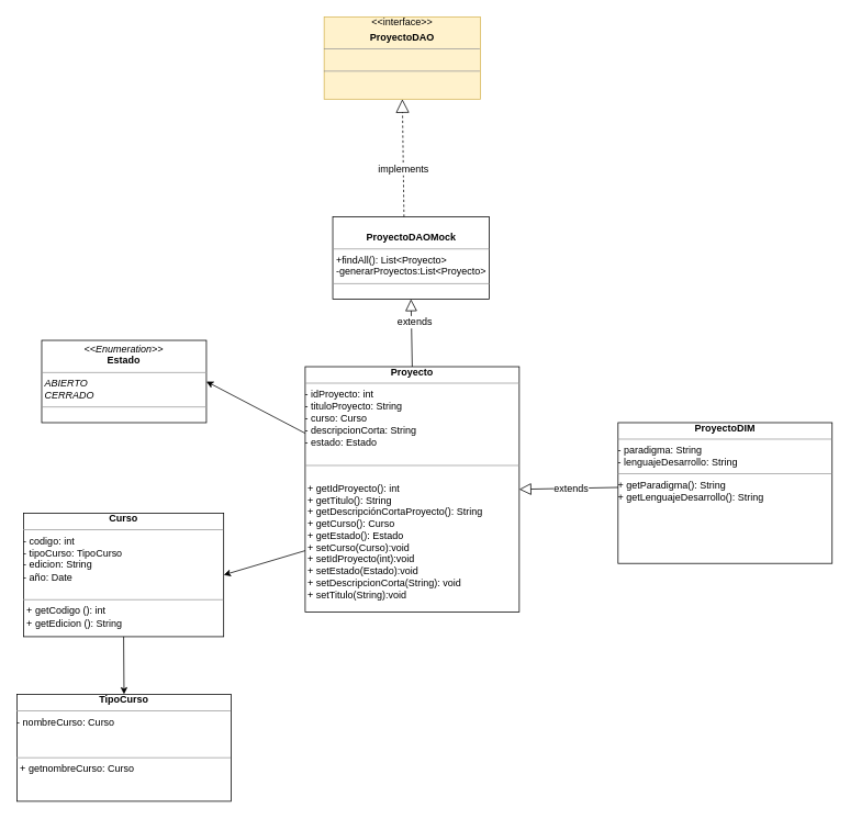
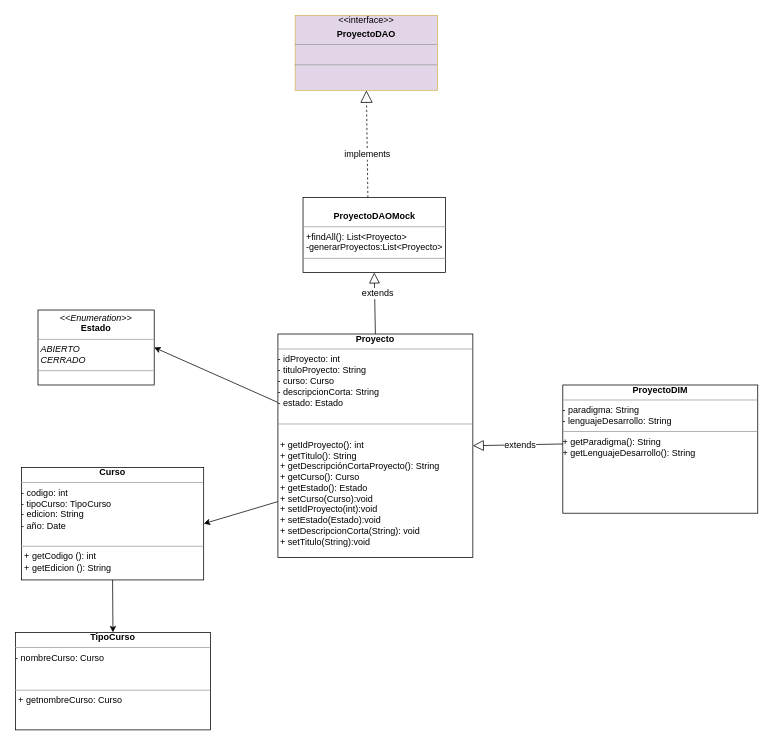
  <mxCell id="0" />
  <mxCell id="1" parent="0" />
  <mxCell id="2" value="" style="rounded=0;orthogonalLoop=1;jettySize=auto;html=1;entryX=1;entryY=0.5;entryDx=0;entryDy=0;" edge="1" parent="1" source="3" target="11"><mxGeometry relative="1" as="geometry"><mxPoint x="290" y="564.5" as="targetPoint" /></mxGeometry></mxCell>
  <mxCell id="3" value="&lt;div align=&quot;center&quot;&gt;&lt;b&gt;Proyecto&lt;/b&gt;&lt;/div&gt;&lt;hr size=&quot;1&quot;&gt;&lt;div&gt;- idProyecto: int&lt;/div&gt;&lt;div&gt;- tituloProyecto: String&lt;/div&gt;&lt;div&gt;- curso: Curso&lt;/div&gt;&lt;div&gt;- descripcionCorta: String&lt;br&gt;&lt;/div&gt;- estado: Estado&amp;nbsp;&lt;div&gt;&lt;br&gt;&lt;/div&gt;&lt;hr size=&quot;1&quot;&gt;&lt;p style=&quot;margin: 0px 0px 0px 4px&quot;&gt;&lt;br&gt;&lt;/p&gt;&lt;div&gt;&amp;nbsp;+ getIdProyecto(): int&lt;/div&gt;&lt;div&gt;&amp;nbsp;+ getTitulo(): String&lt;/div&gt;&lt;div&gt;&amp;nbsp;+ getDescripciónCortaProyecto(): String&lt;/div&gt;&amp;nbsp;+ getCurso(): Curso&lt;div&gt;&amp;nbsp;+ getEstado(): Estado &lt;br&gt;&lt;/div&gt;&lt;div&gt;&amp;nbsp;+ setCurso(Curso):void&lt;/div&gt;&lt;div&gt;&amp;nbsp;+ setIdProyecto(int):void&lt;/div&gt;&lt;div&gt;&amp;nbsp;+ setEstado(Estado):void&lt;/div&gt;&lt;div&gt;&amp;nbsp;+ setDescripcionCorta(String): void&lt;br&gt;&lt;/div&gt;&lt;div&gt;&amp;nbsp;+ setTitulo(String):void&lt;br&gt;&lt;/div&gt;&lt;br&gt;&lt;p&gt;&lt;br&gt;&lt;/p&gt;" style="verticalAlign=top;align=left;overflow=fill;fontSize=12;fontFamily=Helvetica;html=1;" parent="1" vertex="1"><mxGeometry x="370" y="445" width="260" height="298" as="geometry" /></mxCell>
  <mxCell id="4" value="" style="endArrow=block;html=1;endFill=0;strokeWidth=1;endSize=14;dashed=1;rounded=0;entryX=0.5;entryY=1;entryDx=0;entryDy=0;exitX=0.438;exitY=0.022;exitDx=0;exitDy=0;exitPerimeter=0;" parent="1" edge="1"><mxGeometry width="50" height="50" relative="1" as="geometry"><mxPoint x="490" y="263" as="sourcePoint" /><mxPoint x="488" y="120" as="targetPoint" /><Array as="points" /></mxGeometry></mxCell>
  <mxCell id="5" value="implements" style="text;html=1;resizable=0;points=[];align=center;verticalAlign=middle;labelBackgroundColor=#ffffff;" vertex="1" connectable="0" parent="4"><mxGeometry x="-0.175" y="1" relative="1" as="geometry"><mxPoint as="offset" /></mxGeometry></mxCell>
  <mxCell id="6" value="&lt;div align=&quot;center&quot;&gt;&lt;b&gt;ProyectoDIM&lt;/b&gt;&lt;/div&gt;&lt;hr size=&quot;1&quot;&gt;&lt;div&gt;- paradigma: String&lt;/div&gt;- lenguajeDesarrollo: String&lt;br&gt;&lt;hr size=&quot;1&quot;&gt;&lt;div&gt;+ getParadigma(): String&lt;br&gt;&lt;div&gt;+ getLenguajeDesarrollo(): String&lt;/div&gt;&lt;br&gt;&lt;/div&gt;&lt;p&gt;&lt;br&gt;&lt;/p&gt;" style="verticalAlign=top;align=left;overflow=fill;fontSize=12;fontFamily=Helvetica;html=1;" parent="1" vertex="1"><mxGeometry x="750" y="513" width="260" height="171" as="geometry" /></mxCell>
  <mxCell id="7" value="&lt;div align=&quot;center&quot;&gt;&lt;b&gt;Curso&lt;/b&gt;&lt;/div&gt;&lt;hr size=&quot;1&quot;&gt;&lt;div&gt;- codigo: int&lt;/div&gt;&lt;div&gt;- tipoCurso: TipoCurso&lt;br&gt;&lt;/div&gt;&lt;div&gt;- edicion: String&lt;/div&gt;&lt;div&gt;- año: Date&lt;/div&gt;&lt;div&gt;&lt;br&gt;&lt;/div&gt;&lt;hr size=&quot;1&quot;&gt;&lt;p style=&quot;margin: 0px 0px 0px 4px&quot;&gt;+ getCodigo (): int&lt;/p&gt;&lt;p style=&quot;margin: 0px 0px 0px 4px&quot;&gt;+ getEdicion (): String&lt;br&gt;&lt;/p&gt;" style="verticalAlign=top;align=left;overflow=fill;fontSize=12;fontFamily=Helvetica;html=1;" parent="1" vertex="1"><mxGeometry x="28" y="623" width="243" height="150" as="geometry" /></mxCell>
  <mxCell id="8" value="&lt;div align=&quot;center&quot;&gt;&lt;b&gt;TipoCurso&lt;/b&gt;&lt;/div&gt;&lt;hr size=&quot;1&quot;&gt;&lt;div&gt;- nombreCurso: Curso&lt;/div&gt;&lt;div&gt;&lt;br&gt;&lt;/div&gt;&lt;div&gt;&lt;br&gt;&lt;/div&gt;&lt;hr size=&quot;1&quot;&gt;&lt;p style=&quot;margin: 0px 0px 0px 4px&quot;&gt;+ getnombreCurso: Curso&lt;/p&gt;&lt;p style=&quot;margin: 0px 0px 0px 4px&quot;&gt;&lt;br&gt;&lt;/p&gt;&lt;p style=&quot;margin: 0px 0px 0px 4px&quot;&gt;&lt;br&gt;&lt;/p&gt;" style="verticalAlign=top;align=left;overflow=fill;fontSize=12;fontFamily=Helvetica;html=1;" parent="1" vertex="1"><mxGeometry x="20" y="843" width="260" height="130" as="geometry" /></mxCell>
  <mxCell id="9" value="" style="endArrow=block;endFill=0;endSize=12;html=1;fontColor=none;exitX=0;exitY=0.46;exitDx=0;exitDy=0;exitPerimeter=0;entryX=1;entryY=0.5;entryDx=0;entryDy=0;" parent="1" source="6" target="3" edge="1"><mxGeometry width="160" relative="1" as="geometry"><mxPoint x="700" y="803" as="sourcePoint" /><mxPoint x="860" y="803" as="targetPoint" /></mxGeometry></mxCell>
  <mxCell id="10" value="extends" style="text;html=1;resizable=0;points=[];align=center;verticalAlign=middle;labelBackgroundColor=#ffffff;" vertex="1" connectable="0" parent="9"><mxGeometry x="-0.03" y="1" relative="1" as="geometry"><mxPoint as="offset" /></mxGeometry></mxCell>
- <mxCell id="11" value="&lt;p style=&quot;margin: 0px ; margin-top: 4px ; text-align: center&quot;&gt;&lt;i&gt;&amp;lt;&amp;lt;Enumeration&amp;gt;&amp;gt;&lt;/i&gt;&lt;br&gt;&lt;b&gt;Estado&lt;/b&gt;&lt;/p&gt;&lt;hr size=&quot;1&quot;&gt;&lt;p style=&quot;margin: 0px ; margin-left: 4px&quot;&gt;&lt;i&gt;ABIERTO&lt;/i&gt;&lt;/p&gt;&lt;p style=&quot;margin: 0px ; margin-left: 4px&quot;&gt;&lt;i&gt;CERRADO&lt;/i&gt;&lt;br&gt;&lt;/p&gt;&lt;hr size=&quot;1&quot;&gt;" style="verticalAlign=top;align=left;overflow=fill;fontSize=12;fontFamily=Helvetica;html=1;" vertex="1" parent="1"><mxGeometry x="50" y="413" width="200" height="100" as="geometry" /></mxCell>
+ <mxCell id="11" value="&lt;p style=&quot;margin: 0px ; margin-top: 4px ; text-align: center&quot;&gt;&lt;i&gt;&amp;lt;&amp;lt;Enumeration&amp;gt;&amp;gt;&lt;/i&gt;&lt;br&gt;&lt;b&gt;Estado&lt;/b&gt;&lt;/p&gt;&lt;hr size=&quot;1&quot;&gt;&lt;p style=&quot;margin: 0px ; margin-left: 4px&quot;&gt;&lt;i&gt;ABIERTO&lt;/i&gt;&lt;/p&gt;&lt;p style=&quot;margin: 0px ; margin-left: 4px&quot;&gt;&lt;i&gt;CERRADO&lt;/i&gt;&lt;br&gt;&lt;/p&gt;&lt;hr size=&quot;1&quot;&gt;" style="verticalAlign=top;align=left;overflow=fill;fontSize=12;fontFamily=Helvetica;html=1;" vertex="1" parent="1"><mxGeometry x="50" y="413" width="155" height="100" as="geometry" /></mxCell>
  <mxCell id="12" value="&lt;p style=&quot;margin: 0px ; margin-top: 4px ; text-align: center&quot;&gt;&lt;br&gt;&lt;b&gt;ProyectoDAOMock&lt;/b&gt;&lt;br&gt;&lt;/p&gt;&lt;hr size=&quot;1&quot;&gt;&lt;p style=&quot;margin: 0px ; margin-left: 4px&quot;&gt;+findAll(): List&amp;lt;Proyecto&amp;gt;&lt;/p&gt;&lt;p style=&quot;margin: 0px ; margin-left: 4px&quot;&gt;-generarProyectos:List&amp;lt;Proyecto&amp;gt;&lt;br&gt;&lt;/p&gt;&lt;hr size=&quot;1&quot;&gt;" style="verticalAlign=top;align=left;overflow=fill;fontSize=12;fontFamily=Helvetica;html=1;" vertex="1" parent="1"><mxGeometry x="403.5" y="263" width="190" height="100" as="geometry" /></mxCell>
  <mxCell id="13" value="" style="endArrow=block;endFill=0;endSize=12;html=1;entryX=0.5;entryY=1;entryDx=0;entryDy=0;exitX=0.5;exitY=0;exitDx=0;exitDy=0;" edge="1" parent="1" source="3" target="12"><mxGeometry width="160" relative="1" as="geometry"><mxPoint x="70" y="1073" as="sourcePoint" /><mxPoint x="230" y="1073" as="targetPoint" /></mxGeometry></mxCell>
  <mxCell id="14" value="extends" style="text;html=1;resizable=0;points=[];align=center;verticalAlign=middle;labelBackgroundColor=#ffffff;" vertex="1" connectable="0" parent="13"><mxGeometry x="0.316" y="-3" relative="1" as="geometry"><mxPoint as="offset" /></mxGeometry></mxCell>
- <mxCell id="15" value="&lt;div align=&quot;center&quot;&gt;&amp;lt;&amp;lt;interface&amp;gt;&amp;gt;&lt;/div&gt;&lt;p style=&quot;margin: 0px ; margin-top: 4px ; text-align: center&quot;&gt;&lt;b&gt;ProyectoDAO&lt;/b&gt;&lt;br&gt;&lt;/p&gt;&lt;hr size=&quot;1&quot;&gt;&lt;p style=&quot;margin: 0px ; margin-left: 4px&quot;&gt;&lt;br&gt;&lt;/p&gt;&lt;hr size=&quot;1&quot;&gt;" style="verticalAlign=top;align=left;overflow=fill;fontSize=12;fontFamily=Helvetica;html=1;fillColor=#fff2cc;strokeColor=#d6b656;" vertex="1" parent="1"><mxGeometry x="393" y="20" width="190" height="100" as="geometry" /></mxCell>
+ <mxCell id="15" value="&lt;div align=&quot;center&quot;&gt;&amp;lt;&amp;lt;interface&amp;gt;&amp;gt;&lt;/div&gt;&lt;p style=&quot;margin: 0px ; margin-top: 4px ; text-align: center&quot;&gt;&lt;b&gt;ProyectoDAO&lt;/b&gt;&lt;br&gt;&lt;/p&gt;&lt;hr size=&quot;1&quot;&gt;&lt;p style=&quot;margin: 0px ; margin-left: 4px&quot;&gt;&lt;br&gt;&lt;/p&gt;&lt;hr size=&quot;1&quot;&gt;" style="verticalAlign=top;align=left;overflow=fill;fontSize=12;fontFamily=Helvetica;html=1;fillColor=#e1d5e7;strokeColor=#d6b656;" vertex="1" parent="1"><mxGeometry x="393" y="20" width="190" height="100" as="geometry" /></mxCell>
  <mxCell id="16" value="" style="rounded=0;orthogonalLoop=1;jettySize=auto;html=1;entryX=1;entryY=0.5;entryDx=0;entryDy=0;exitX=0;exitY=0.75;exitDx=0;exitDy=0;" edge="1" parent="1" source="3" target="7"><mxGeometry relative="1" as="geometry"><mxPoint x="380" y="529.771" as="sourcePoint" /><mxPoint x="215" y="473" as="targetPoint" /></mxGeometry></mxCell>
  <mxCell id="17" value="" style="rounded=0;orthogonalLoop=1;jettySize=auto;html=1;entryX=0.5;entryY=0;entryDx=0;entryDy=0;exitX=0.5;exitY=1;exitDx=0;exitDy=0;" edge="1" parent="1" source="7" target="8"><mxGeometry relative="1" as="geometry"><mxPoint x="380" y="634" as="sourcePoint" /><mxPoint x="281" y="708" as="targetPoint" /></mxGeometry></mxCell>
